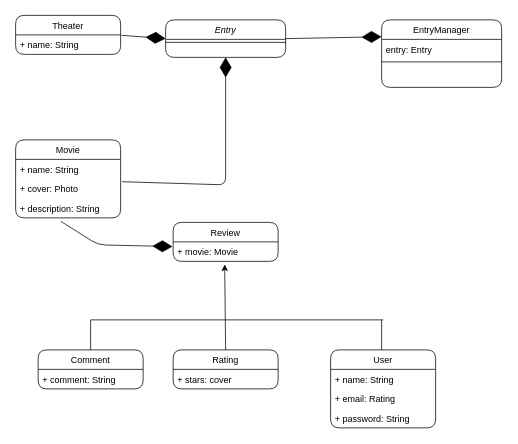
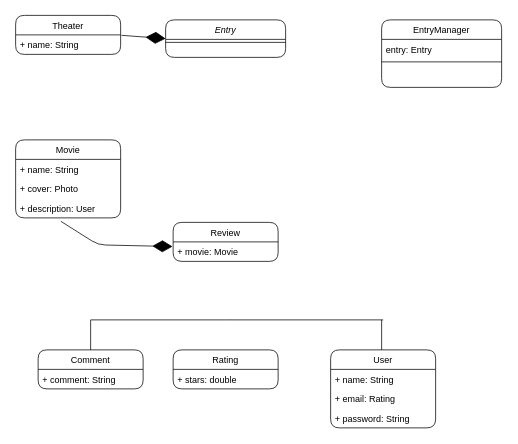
  <mxCell id="0" />
  <mxCell id="1" parent="0" />
  <mxCell id="2" value="Entry" style="swimlane;fontStyle=2;align=center;verticalAlign=top;childLayout=stackLayout;horizontal=1;startSize=26;horizontalStack=0;resizeParent=1;resizeLast=0;collapsible=1;marginBottom=0;rounded=1;shadow=0;strokeWidth=1;" parent="1" vertex="1"><mxGeometry x="220" y="26" width="160" height="50" as="geometry"><mxRectangle x="230" y="140" width="160" height="26" as="alternateBounds" /></mxGeometry></mxCell>
  <mxCell id="3" value="" style="line;html=1;strokeWidth=1;align=left;verticalAlign=middle;spacingTop=-1;spacingLeft=3;spacingRight=3;rotatable=0;labelPosition=right;points=[];portConstraint=eastwest;rounded=1;" parent="2" vertex="1"><mxGeometry y="26" width="160" height="8" as="geometry" /></mxCell>
  <mxCell id="4" value="EntryManager" style="swimlane;fontStyle=0;align=center;verticalAlign=top;childLayout=stackLayout;horizontal=1;startSize=26;horizontalStack=0;resizeParent=1;resizeLast=0;collapsible=1;marginBottom=0;rounded=1;shadow=0;strokeWidth=1;" parent="1" vertex="1"><mxGeometry x="508" y="26" width="160" height="90" as="geometry"><mxRectangle x="550" y="140" width="160" height="26" as="alternateBounds" /></mxGeometry></mxCell>
  <mxCell id="5" value="entry: Entry" style="text;align=left;verticalAlign=top;spacingLeft=4;spacingRight=4;overflow=hidden;rotatable=0;points=[[0,0.5],[1,0.5]];portConstraint=eastwest;rounded=1;" parent="4" vertex="1"><mxGeometry y="26" width="160" height="26" as="geometry" /></mxCell>
  <mxCell id="6" value="" style="line;html=1;strokeWidth=1;align=left;verticalAlign=middle;spacingTop=-1;spacingLeft=3;spacingRight=3;rotatable=0;labelPosition=right;points=[];portConstraint=eastwest;rounded=1;" parent="4" vertex="1"><mxGeometry y="52" width="160" height="8" as="geometry" /></mxCell>
  <mxCell id="7" value="Comment" style="swimlane;fontStyle=0;childLayout=stackLayout;horizontal=1;startSize=26;fillColor=none;horizontalStack=0;resizeParent=1;resizeParentMax=0;resizeLast=0;collapsible=1;marginBottom=0;rounded=1;" vertex="1" parent="1"><mxGeometry x="50" y="466" width="140" height="52" as="geometry" /></mxCell>
  <mxCell id="8" value="+ comment: String" style="text;strokeColor=none;fillColor=none;align=left;verticalAlign=top;spacingLeft=4;spacingRight=4;overflow=hidden;rotatable=0;points=[[0,0.5],[1,0.5]];portConstraint=eastwest;rounded=1;" vertex="1" parent="7"><mxGeometry y="26" width="140" height="26" as="geometry" /></mxCell>
  <mxCell id="9" value="Rating" style="swimlane;fontStyle=0;childLayout=stackLayout;horizontal=1;startSize=26;fillColor=none;horizontalStack=0;resizeParent=1;resizeParentMax=0;resizeLast=0;collapsible=1;marginBottom=0;rounded=1;" vertex="1" parent="1"><mxGeometry x="230" y="466" width="140" height="52" as="geometry" /></mxCell>
- <mxCell id="10" value="+ stars: cover" style="text;strokeColor=none;fillColor=none;align=left;verticalAlign=top;spacingLeft=4;spacingRight=4;overflow=hidden;rotatable=0;points=[[0,0.5],[1,0.5]];portConstraint=eastwest;rounded=1;" vertex="1" parent="9"><mxGeometry y="26" width="140" height="26" as="geometry" /></mxCell>
+ <mxCell id="10" value="+ stars: double" style="text;strokeColor=none;fillColor=none;align=left;verticalAlign=top;spacingLeft=4;spacingRight=4;overflow=hidden;rotatable=0;points=[[0,0.5],[1,0.5]];portConstraint=eastwest;rounded=1;" vertex="1" parent="9"><mxGeometry y="26" width="140" height="26" as="geometry" /></mxCell>
  <mxCell id="11" value="User" style="swimlane;fontStyle=0;childLayout=stackLayout;horizontal=1;startSize=26;fillColor=none;horizontalStack=0;resizeParent=1;resizeParentMax=0;resizeLast=0;collapsible=1;marginBottom=0;rounded=1;" vertex="1" parent="1"><mxGeometry x="440" y="466" width="140" height="104" as="geometry" /></mxCell>
  <mxCell id="12" value="+ name: String" style="text;strokeColor=none;fillColor=none;align=left;verticalAlign=top;spacingLeft=4;spacingRight=4;overflow=hidden;rotatable=0;points=[[0,0.5],[1,0.5]];portConstraint=eastwest;rounded=1;" vertex="1" parent="11"><mxGeometry y="26" width="140" height="26" as="geometry" /></mxCell>
  <mxCell id="13" value="+ email: Rating" style="text;strokeColor=none;fillColor=none;align=left;verticalAlign=top;spacingLeft=4;spacingRight=4;overflow=hidden;rotatable=0;points=[[0,0.5],[1,0.5]];portConstraint=eastwest;rounded=1;" vertex="1" parent="11"><mxGeometry y="52" width="140" height="26" as="geometry" /></mxCell>
  <mxCell id="14" value="+ password: String" style="text;strokeColor=none;fillColor=none;align=left;verticalAlign=top;spacingLeft=4;spacingRight=4;overflow=hidden;rotatable=0;points=[[0,0.5],[1,0.5]];portConstraint=eastwest;rounded=1;" vertex="1" parent="11"><mxGeometry y="78" width="140" height="26" as="geometry" /></mxCell>
  <mxCell id="15" value="Review" style="swimlane;fontStyle=0;childLayout=stackLayout;horizontal=1;startSize=26;fillColor=none;horizontalStack=0;resizeParent=1;resizeParentMax=0;resizeLast=0;collapsible=1;marginBottom=0;rounded=1;" vertex="1" parent="1"><mxGeometry x="230" y="296" width="140" height="52" as="geometry" /></mxCell>
  <mxCell id="16" value="+ movie: Movie" style="text;strokeColor=none;fillColor=none;align=left;verticalAlign=top;spacingLeft=4;spacingRight=4;overflow=hidden;rotatable=0;points=[[0,0.5],[1,0.5]];portConstraint=eastwest;rounded=1;" vertex="1" parent="15"><mxGeometry y="26" width="140" height="26" as="geometry" /></mxCell>
  <mxCell id="17" value="Movie" style="swimlane;fontStyle=0;childLayout=stackLayout;horizontal=1;startSize=26;fillColor=none;horizontalStack=0;resizeParent=1;resizeParentMax=0;resizeLast=0;collapsible=1;marginBottom=0;rounded=1;" vertex="1" parent="1"><mxGeometry x="20" y="186" width="140" height="104" as="geometry" /></mxCell>
  <mxCell id="18" value="+ name: String" style="text;strokeColor=none;fillColor=none;align=left;verticalAlign=top;spacingLeft=4;spacingRight=4;overflow=hidden;rotatable=0;points=[[0,0.5],[1,0.5]];portConstraint=eastwest;rounded=1;" vertex="1" parent="17"><mxGeometry y="26" width="140" height="26" as="geometry" /></mxCell>
  <mxCell id="19" value="+ cover: Photo" style="text;strokeColor=none;fillColor=none;align=left;verticalAlign=top;spacingLeft=4;spacingRight=4;overflow=hidden;rotatable=0;points=[[0,0.5],[1,0.5]];portConstraint=eastwest;rounded=1;" vertex="1" parent="17"><mxGeometry y="52" width="140" height="26" as="geometry" /></mxCell>
- <mxCell id="20" value="+ description: String" style="text;strokeColor=none;fillColor=none;align=left;verticalAlign=top;spacingLeft=4;spacingRight=4;overflow=hidden;rotatable=0;points=[[0,0.5],[1,0.5]];portConstraint=eastwest;rounded=1;" vertex="1" parent="17"><mxGeometry y="78" width="140" height="26" as="geometry" /></mxCell>
+ <mxCell id="20" value="+ description: User" style="text;strokeColor=none;fillColor=none;align=left;verticalAlign=top;spacingLeft=4;spacingRight=4;overflow=hidden;rotatable=0;points=[[0,0.5],[1,0.5]];portConstraint=eastwest;rounded=1;" vertex="1" parent="17"><mxGeometry y="78" width="140" height="26" as="geometry" /></mxCell>
  <mxCell id="21" value="Theater" style="swimlane;fontStyle=0;childLayout=stackLayout;horizontal=1;startSize=26;fillColor=none;horizontalStack=0;resizeParent=1;resizeParentMax=0;resizeLast=0;collapsible=1;marginBottom=0;rounded=1;" vertex="1" parent="1"><mxGeometry x="20" y="20" width="140" height="52" as="geometry" /></mxCell>
  <mxCell id="22" value="+ name: String" style="text;strokeColor=none;fillColor=none;align=left;verticalAlign=top;spacingLeft=4;spacingRight=4;overflow=hidden;rotatable=0;points=[[0,0.5],[1,0.5]];portConstraint=eastwest;rounded=1;" vertex="1" parent="21"><mxGeometry y="26" width="140" height="26" as="geometry" /></mxCell>
- <mxCell id="23" value="" style="endArrow=diamondThin;endFill=1;endSize=24;html=1;rounded=1;exitX=1.014;exitY=0.146;exitDx=0;exitDy=0;exitPerimeter=0;entryX=0.5;entryY=1;entryDx=0;entryDy=0;" edge="1" parent="1" source="19" target="2"><mxGeometry width="160" relative="1" as="geometry"><mxPoint x="330" y="256" as="sourcePoint" /><mxPoint x="440" y="236" as="targetPoint" /><Array as="points"><mxPoint x="300" y="246" /></Array></mxGeometry></mxCell>
  <mxCell id="24" value="" style="endArrow=diamondThin;endFill=1;endSize=24;html=1;rounded=1;exitX=1.009;exitY=0.023;exitDx=0;exitDy=0;exitPerimeter=0;entryX=0;entryY=0.5;entryDx=0;entryDy=0;" edge="1" parent="1" source="22" target="2"><mxGeometry width="160" relative="1" as="geometry"><mxPoint x="330" y="256" as="sourcePoint" /><mxPoint x="190" y="136" as="targetPoint" /></mxGeometry></mxCell>
- <mxCell id="25" value="" style="endArrow=diamondThin;endFill=1;endSize=24;html=1;rounded=1;exitX=1;exitY=0.5;exitDx=0;exitDy=0;entryX=0;entryY=0.25;entryDx=0;entryDy=0;" edge="1" parent="1" source="2" target="4"><mxGeometry width="160" relative="1" as="geometry"><mxPoint x="508" y="91" as="sourcePoint" /><mxPoint x="440" y="146" as="targetPoint" /></mxGeometry></mxCell>
  <mxCell id="26" value="" style="endArrow=diamondThin;endFill=1;endSize=24;html=1;rounded=1;exitX=0.431;exitY=1.177;exitDx=0;exitDy=0;exitPerimeter=0;entryX=-0.006;entryY=0.238;entryDx=0;entryDy=0;entryPerimeter=0;" edge="1" parent="1" source="20" target="16"><mxGeometry width="160" relative="1" as="geometry"><mxPoint x="330" y="366" as="sourcePoint" /><mxPoint x="230" y="361" as="targetPoint" /><Array as="points"><mxPoint x="130" y="326" /></Array></mxGeometry></mxCell>
- <mxCell id="27" value="" style="endArrow=classic;html=1;rounded=1;exitX=0.5;exitY=0;exitDx=0;exitDy=0;entryX=0.491;entryY=1.162;entryDx=0;entryDy=0;entryPerimeter=0;" edge="1" parent="1" source="9" target="16"><mxGeometry width="50" height="50" relative="1" as="geometry"><mxPoint x="390" y="396" as="sourcePoint" /><mxPoint x="299.58" y="398.596" as="targetPoint" /></mxGeometry></mxCell>
  <mxCell id="28" value="" style="endArrow=none;html=1;rounded=1;exitX=0.5;exitY=0;exitDx=0;exitDy=0;" edge="1" parent="1" source="7"><mxGeometry width="50" height="50" relative="1" as="geometry"><mxPoint x="120" y="466" as="sourcePoint" /><mxPoint x="120" y="426" as="targetPoint" /></mxGeometry></mxCell>
  <mxCell id="29" value="" style="endArrow=none;html=1;rounded=1;" edge="1" parent="1"><mxGeometry width="50" height="50" relative="1" as="geometry"><mxPoint x="120" y="426" as="sourcePoint" /><mxPoint x="300" y="426" as="targetPoint" /></mxGeometry></mxCell>
  <mxCell id="30" value="" style="endArrow=none;html=1;rounded=1;" edge="1" parent="1"><mxGeometry width="50" height="50" relative="1" as="geometry"><mxPoint x="508" y="466" as="sourcePoint" /><mxPoint x="508" y="426" as="targetPoint" /></mxGeometry></mxCell>
  <mxCell id="31" value="" style="endArrow=none;html=1;rounded=1;" edge="1" parent="1"><mxGeometry width="50" height="50" relative="1" as="geometry"><mxPoint x="300" y="426" as="sourcePoint" /><mxPoint x="510" y="426" as="targetPoint" /></mxGeometry></mxCell>
